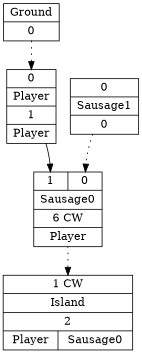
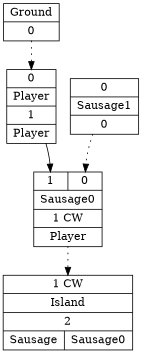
  digraph {
    node [shape=record]
    edge [style=dotted]
    n1 [label="{{<GroundP>0}|{Player}|<PlayerOUT>1|{Player}}"]
-   n2 [label="{{<Player>1|<Sausage1P>0}|{Sausage0}|<Sausage0OUT>6 CW|{Player}}"]
-   n3 [label="{{<Sausage0P>1 CW}|{Island}|<IslandOUT>2|{Player|Sausage0}}"]
+   n2 [label="{{<Player>1|<Sausage1P>0}|{Sausage0}|<Sausage0OUT>1 CW|{Player}}"]
+   n3 [label="{{<Sausage0P>1 CW}|{Island}|<IslandOUT>2|{Sausage|Sausage0}}"]
    n4 [label="{{Ground}|<GroundOUT>0}"]
    n5 [label="{{<Sausage2P>0}|{Sausage1}|<Sausage1OUT>0}"]
    n1 -> n2 [headport=Player style=""]
    n2 -> n3 [headport=Sausage0P]
    n4 -> n1 [headport=GroundP]
    n5 -> n2 [headport=Sausage1P]
  }
